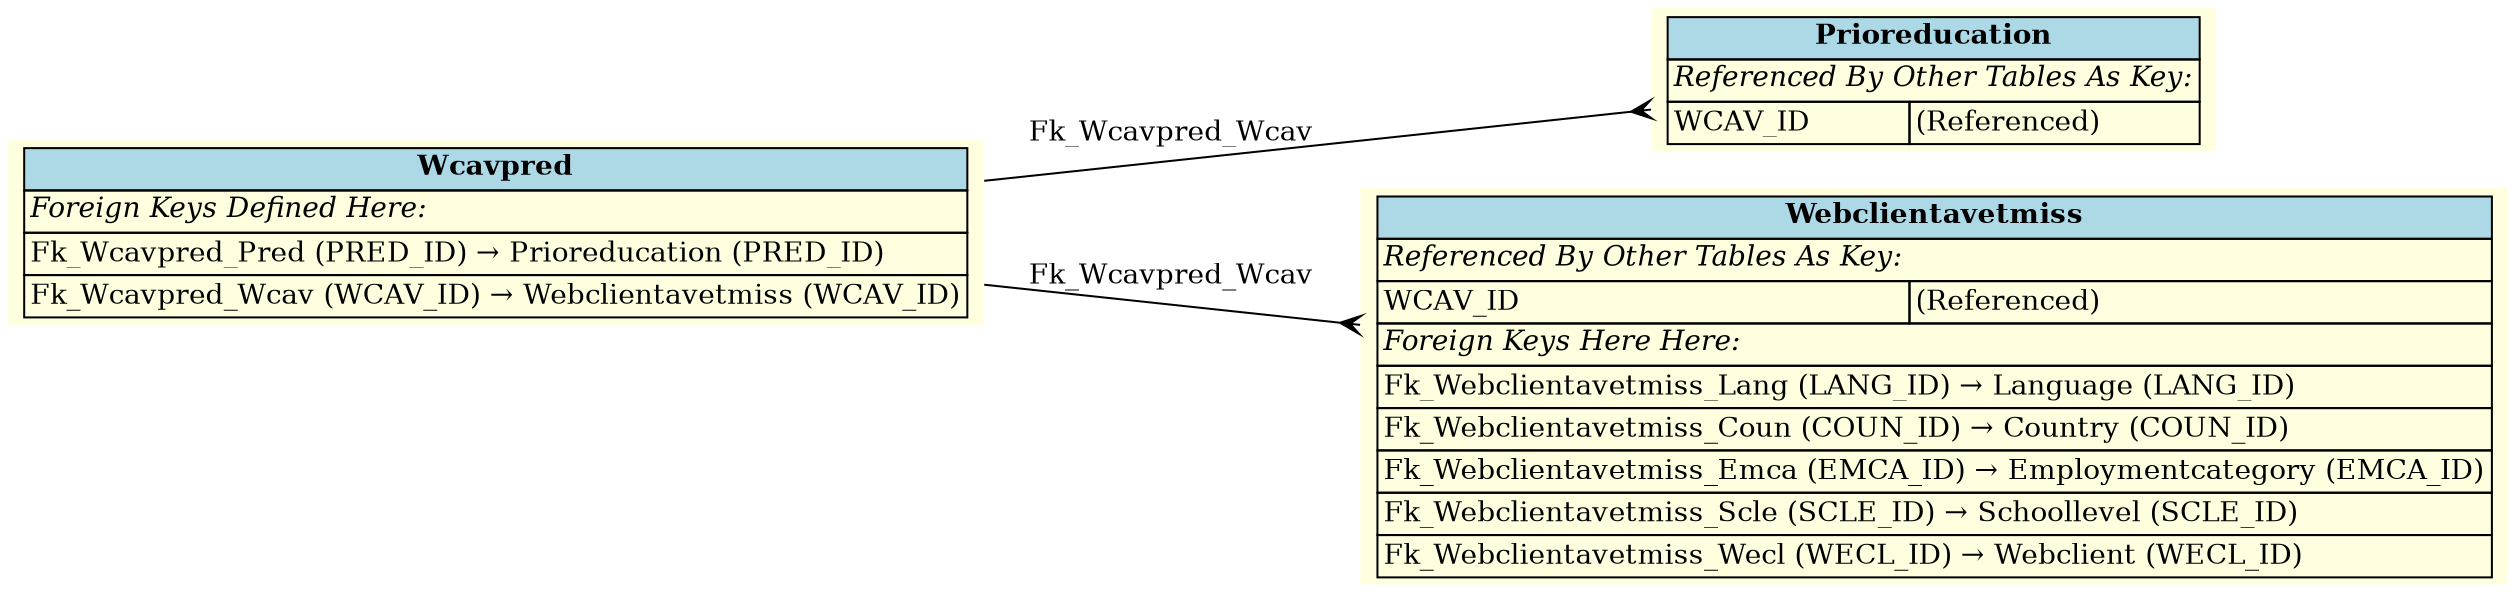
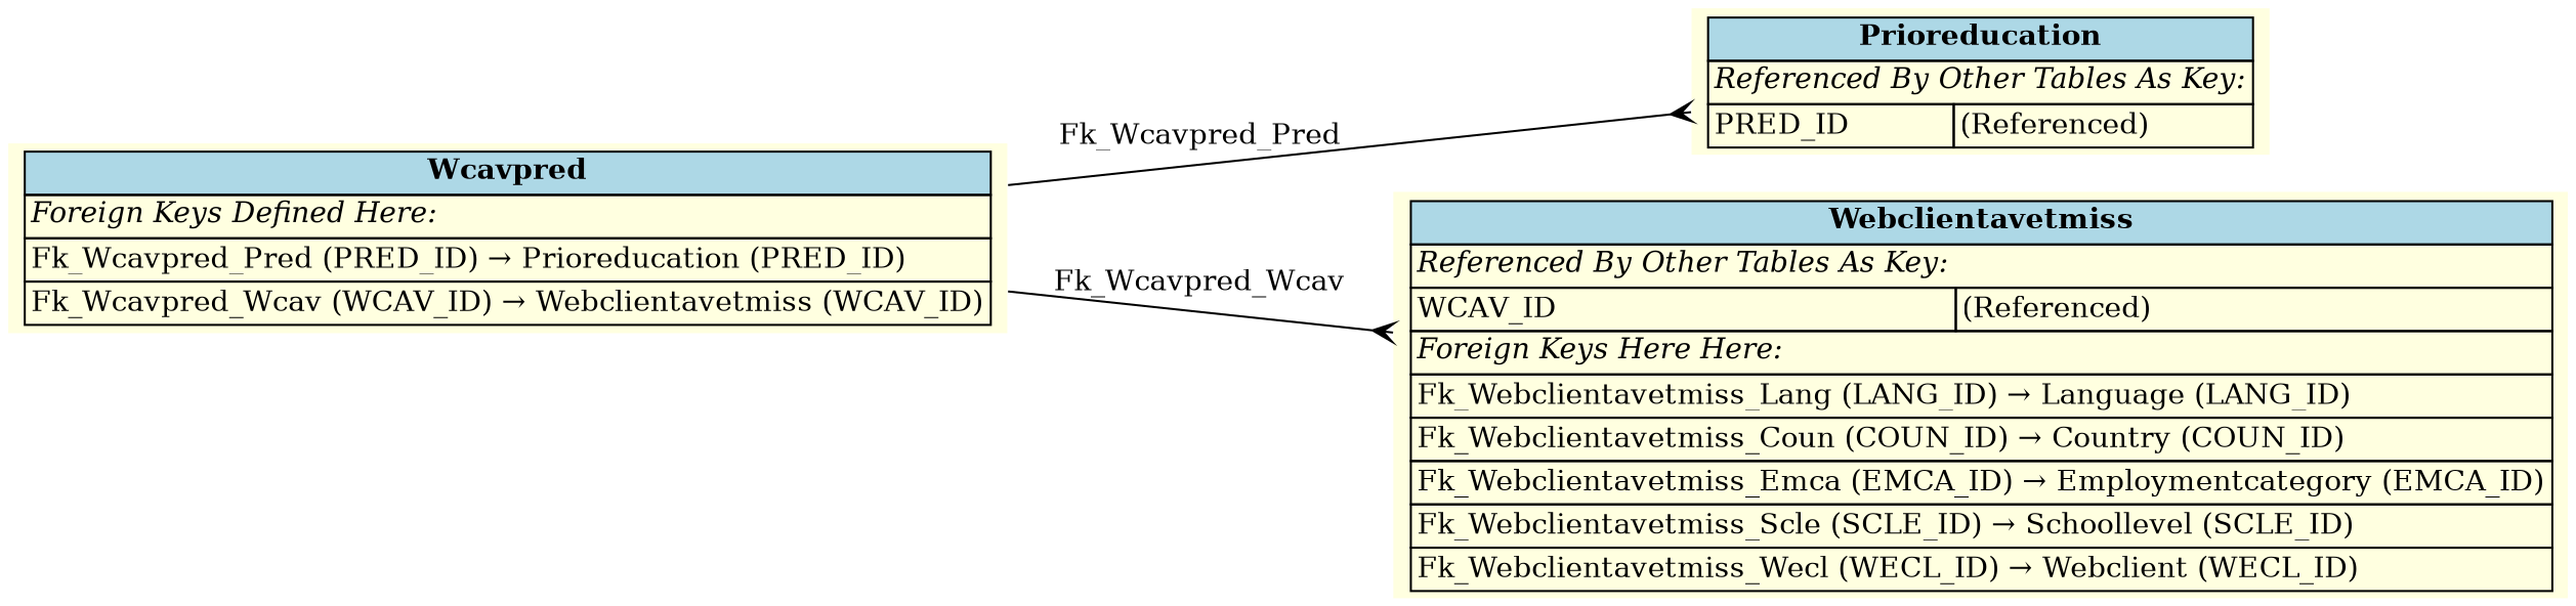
  digraph {
    rankdir=LR
    node [fillcolor=lightyellow shape=plaintext style=filled]
    edge [arrowhead=crow arrowtail=none dir=both labelfontsize=10]
    n1 [label=<     <TABLE BORDER="0" CELLBORDER="1" CELLSPACING="0" BGCOLOR="lightyellow">       <TR><TD COLSPAN="2" BGCOLOR="lightblue"><B>Wcavpred</B></TD></TR>       <TR><TD COLSPAN="2" ALIGN="LEFT"><I>Foreign Keys Defined Here:</I></TD></TR>       <TR><TD ALIGN="LEFT" COLSPAN="2">Fk_Wcavpred_Pred (PRED_ID) &rarr; Prioreducation (PRED_ID)</TD></TR>       <TR><TD ALIGN="LEFT" COLSPAN="2">Fk_Wcavpred_Wcav (WCAV_ID) &rarr; Webclientavetmiss (WCAV_ID)</TD></TR>     </TABLE>     >]
-   n2 [label=<     <TABLE BORDER="0" CELLBORDER="1" CELLSPACING="0" BGCOLOR="lightyellow">       <TR><TD COLSPAN="2" BGCOLOR="lightblue"><B>Prioreducation</B></TD></TR>       <TR><TD COLSPAN="2" ALIGN="LEFT"><I>Referenced By Other Tables As Key:</I></TD></TR>       <TR><TD ALIGN="LEFT">WCAV_ID</TD><TD ALIGN="LEFT">(Referenced)</TD></TR>     </TABLE>     >]
+   n2 [label=<     <TABLE BORDER="0" CELLBORDER="1" CELLSPACING="0" BGCOLOR="lightyellow">       <TR><TD COLSPAN="2" BGCOLOR="lightblue"><B>Prioreducation</B></TD></TR>       <TR><TD COLSPAN="2" ALIGN="LEFT"><I>Referenced By Other Tables As Key:</I></TD></TR>       <TR><TD ALIGN="LEFT">PRED_ID</TD><TD ALIGN="LEFT">(Referenced)</TD></TR>     </TABLE>     >]
    n3 [label=<     <TABLE BORDER="0" CELLBORDER="1" CELLSPACING="0" BGCOLOR="lightyellow">       <TR><TD COLSPAN="2" BGCOLOR="lightblue"><B>Webclientavetmiss</B></TD></TR>       <TR><TD COLSPAN="2" ALIGN="LEFT"><I>Referenced By Other Tables As Key:</I></TD></TR>       <TR><TD ALIGN="LEFT">WCAV_ID</TD><TD ALIGN="LEFT">(Referenced)</TD></TR>       <TR><TD COLSPAN="2" ALIGN="LEFT"><I>Foreign Keys Here Here:</I></TD></TR>       <TR><TD ALIGN="LEFT" COLSPAN="2">Fk_Webclientavetmiss_Lang (LANG_ID) &rarr; Language (LANG_ID)</TD></TR>       <TR><TD ALIGN="LEFT" COLSPAN="2">Fk_Webclientavetmiss_Coun (COUN_ID) &rarr; Country (COUN_ID)</TD></TR>       <TR><TD ALIGN="LEFT" COLSPAN="2">Fk_Webclientavetmiss_Emca (EMCA_ID) &rarr; Employmentcategory (EMCA_ID)</TD></TR>       <TR><TD ALIGN="LEFT" COLSPAN="2">Fk_Webclientavetmiss_Scle (SCLE_ID) &rarr; Schoollevel (SCLE_ID)</TD></TR>       <TR><TD ALIGN="LEFT" COLSPAN="2">Fk_Webclientavetmiss_Wecl (WECL_ID) &rarr; Webclient (WECL_ID)</TD></TR>     </TABLE>     >]
-   n1 -> n2 [label=" Fk_Wcavpred_Wcav "]
+   n1 -> n2 [label=" Fk_Wcavpred_Pred "]
    n1 -> n3 [label=" Fk_Wcavpred_Wcav "]
  }
